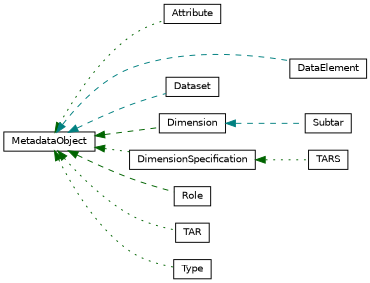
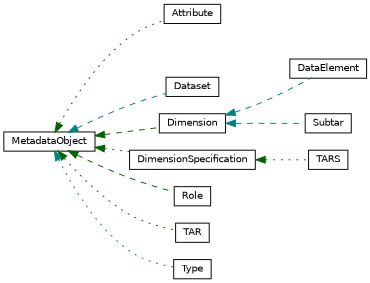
  digraph {
    rankdir=LR
    node [color=black fillcolor=white fontname=Helvetica fontsize=10 shape=record style=filled]
    edge [color=darkgreen dir=back fontname=Helvetica fontsize=10 labelfontname=Helvetica labelfontsize=10 style=dotted]
    n1 [height=0.2 label=MetadataObject width=0.4]
    n2 [height=0.2 label=Attribute width=0.4]
    n3 [height=0.2 label=DataElement width=0.4]
    n4 [height=0.2 label=Dataset width=0.4]
    n5 [height=0.2 label=Dimension width=0.4]
    n6 [height=0.2 label=DimensionSpecification width=0.4]
    n7 [height=0.2 label=Role width=0.4]
    n8 [height=0.2 label=TAR width=0.4]
    n9 [height=0.2 label=Type width=0.4]
    n10 [height=0.2 label=Subtar width=0.4]
    n11 [height=0.2 label=TARS width=0.4]
    n1 -> n2
-   n1 -> n3 [color=teal style=dashed]
+   n5 -> n3 [color=teal style=dashed]
    n1 -> n4 [color=teal style=dashed]
    n1 -> n5 [style=dashed]
    n1 -> n6
    n1 -> n7 [style=dashed]
    n1 -> n8
-   n1 -> n9
+   n1 -> n9 [color=teal]
    n5 -> n10 [color=teal style=dashed]
    n6 -> n11
  }
